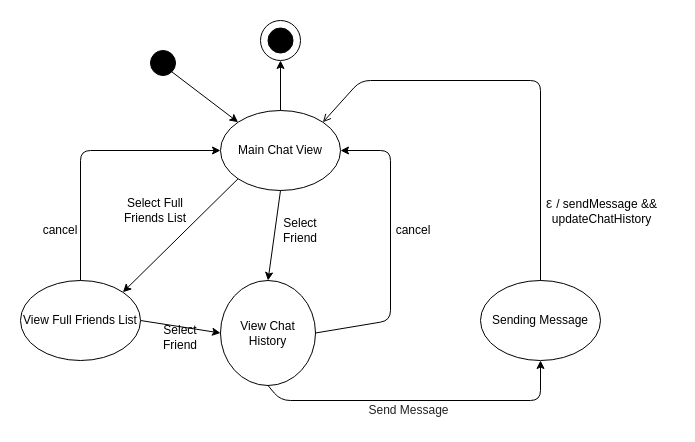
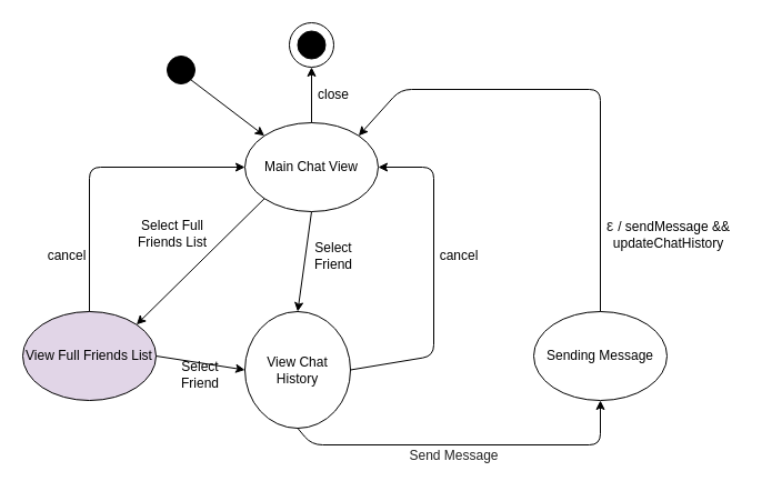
  <mxCell id="0" />
  <mxCell id="1" parent="0" />
  <mxCell id="2" value="Main Chat View" style="ellipse;whiteSpace=wrap;html=1;" vertex="1" parent="1"><mxGeometry x="220" y="110" width="120" height="80" as="geometry" /></mxCell>
  <mxCell id="3" value="View Chat History" style="ellipse;whiteSpace=wrap;html=1;" vertex="1" parent="1"><mxGeometry x="220" y="280" width="95" height="105" as="geometry" /></mxCell>
- <mxCell id="4" value="View Full Friends List" style="ellipse;whiteSpace=wrap;html=1;" vertex="1" parent="1"><mxGeometry x="20" y="280" width="120" height="80" as="geometry" /></mxCell>
+ <mxCell id="4" value="View Full Friends List" style="ellipse;whiteSpace=wrap;html=1;fillColor=#e1d5e7;" vertex="1" parent="1"><mxGeometry x="20" y="280" width="120" height="80" as="geometry" /></mxCell>
  <mxCell id="5" value="Sending Message" style="ellipse;whiteSpace=wrap;html=1;" vertex="1" parent="1"><mxGeometry x="480" y="280" width="120" height="80" as="geometry" /></mxCell>
  <mxCell id="6" value="" style="ellipse;whiteSpace=wrap;html=1;aspect=fixed;strokeColor=#000000;fillColor=#000000;" vertex="1" parent="1"><mxGeometry x="150" y="50" width="25" height="25" as="geometry" /></mxCell>
  <mxCell id="7" value="" style="endArrow=classic;html=1;strokeColor=#000000;entryX=0;entryY=0;entryDx=0;entryDy=0;exitX=1;exitY=1;exitDx=0;exitDy=0;" edge="1" parent="1" source="6" target="2"><mxGeometry width="50" height="50" relative="1" as="geometry"><mxPoint x="80" y="200" as="sourcePoint" /><mxPoint x="237.574" y="121.716" as="targetPoint" /></mxGeometry></mxCell>
  <mxCell id="8" value="" style="endArrow=classic;html=1;strokeColor=#000000;entryX=0.5;entryY=1;entryDx=0;entryDy=0;exitX=0.5;exitY=0;exitDx=0;exitDy=0;" edge="1" parent="1" target="25" source="2"><mxGeometry width="50" height="50" relative="1" as="geometry"><mxPoint x="322.426" y="121.716" as="sourcePoint" /><mxPoint x="470" y="170" as="targetPoint" /></mxGeometry></mxCell>
+ <mxCell id="9" value="close" style="text;html=1;strokeColor=none;fillColor=none;align=center;verticalAlign=middle;whiteSpace=wrap;rounded=0;" vertex="1" parent="1"><mxGeometry x="280" y="75" width="40" height="20" as="geometry" /></mxCell>
  <mxCell id="10" value="" style="endArrow=classic;html=1;exitX=0.5;exitY=1;exitDx=0;exitDy=0;entryX=0.5;entryY=0;entryDx=0;entryDy=0;" edge="1" parent="1" source="2" target="3"><mxGeometry width="50" height="50" relative="1" as="geometry"><mxPoint x="160" y="260" as="sourcePoint" /><mxPoint x="210" y="210" as="targetPoint" /></mxGeometry></mxCell>
  <mxCell id="11" value="" style="endArrow=classic;html=1;exitX=1;exitY=0.5;exitDx=0;exitDy=0;entryX=1;entryY=0.5;entryDx=0;entryDy=0;" edge="1" parent="1" source="3" target="2"><mxGeometry width="50" height="50" relative="1" as="geometry"><mxPoint x="380" y="330" as="sourcePoint" /><mxPoint x="430" y="280" as="targetPoint" /><Array as="points"><mxPoint x="390" y="320" /><mxPoint x="390" y="150" /></Array></mxGeometry></mxCell>
  <mxCell id="12" value="cancel" style="text;html=1;strokeColor=none;fillColor=none;align=center;verticalAlign=middle;whiteSpace=wrap;rounded=0;" vertex="1" parent="1"><mxGeometry x="392.5" y="220" width="40" height="20" as="geometry" /></mxCell>
  <mxCell id="13" value="Select Friend" style="text;html=1;strokeColor=none;fillColor=none;align=center;verticalAlign=middle;whiteSpace=wrap;rounded=0;" vertex="1" parent="1"><mxGeometry x="280" y="220" width="40" height="20" as="geometry" /></mxCell>
  <mxCell id="14" value="" style="endArrow=classic;html=1;entryX=1;entryY=0;entryDx=0;entryDy=0;exitX=0;exitY=1;exitDx=0;exitDy=0;" edge="1" parent="1" source="2" target="4"><mxGeometry width="50" height="50" relative="1" as="geometry"><mxPoint x="60" y="230" as="sourcePoint" /><mxPoint x="110" y="180" as="targetPoint" /></mxGeometry></mxCell>
  <mxCell id="15" value="" style="endArrow=classic;html=1;exitX=0.5;exitY=0;exitDx=0;exitDy=0;entryX=0;entryY=0.5;entryDx=0;entryDy=0;" edge="1" parent="1" source="4" target="2"><mxGeometry width="50" height="50" relative="1" as="geometry"><mxPoint x="50" y="240" as="sourcePoint" /><mxPoint x="100" y="190" as="targetPoint" /><Array as="points"><mxPoint x="80" y="150" /></Array></mxGeometry></mxCell>
  <mxCell id="16" value="cancel" style="text;html=1;strokeColor=none;fillColor=none;align=center;verticalAlign=middle;whiteSpace=wrap;rounded=0;" vertex="1" parent="1"><mxGeometry x="40" y="220" width="40" height="20" as="geometry" /></mxCell>
  <mxCell id="17" value="Select Full Friends List" style="text;html=1;strokeColor=none;fillColor=none;align=center;verticalAlign=middle;whiteSpace=wrap;rounded=0;" vertex="1" parent="1"><mxGeometry x="120" y="200" width="70" height="20" as="geometry" /></mxCell>
  <mxCell id="18" value="" style="endArrow=classic;html=1;entryX=0;entryY=0.5;entryDx=0;entryDy=0;exitX=1;exitY=0.5;exitDx=0;exitDy=0;" edge="1" parent="1" source="4" target="3"><mxGeometry width="50" height="50" relative="1" as="geometry"><mxPoint x="110" y="460" as="sourcePoint" /><mxPoint x="160" y="410" as="targetPoint" /></mxGeometry></mxCell>
  <mxCell id="19" value="Select Friend" style="text;html=1;strokeColor=none;fillColor=none;align=center;verticalAlign=middle;whiteSpace=wrap;rounded=0;" vertex="1" parent="1"><mxGeometry x="160" y="327" width="40" height="20" as="geometry" /></mxCell>
  <mxCell id="20" value="" style="endArrow=classic;html=1;exitX=0.5;exitY=1;exitDx=0;exitDy=0;entryX=0.5;entryY=1;entryDx=0;entryDy=0;" edge="1" parent="1" source="3" target="5"><mxGeometry width="50" height="50" relative="1" as="geometry"><mxPoint x="280" y="480" as="sourcePoint" /><mxPoint x="330" y="430" as="targetPoint" /><Array as="points"><mxPoint x="280" y="400" /><mxPoint x="540" y="400" /></Array></mxGeometry></mxCell>
  <mxCell id="21" value="&lt;font style=&quot;font-size: 12px&quot;&gt;&lt;font color=&quot;#222222&quot; face=&quot;sans-serif&quot; style=&quot;font-size: 12px&quot;&gt;&lt;span style=&quot;background-color: rgb(255 , 255 , 255)&quot;&gt;Send Message&lt;/span&gt;&lt;/font&gt;&lt;/font&gt;" style="text;html=1;strokeColor=none;fillColor=none;align=center;verticalAlign=middle;whiteSpace=wrap;rounded=0;" vertex="1" parent="1"><mxGeometry x="337" y="400" width="143" height="20" as="geometry" /></mxCell>
- <mxCell id="22" value="" style="endArrow=open;html=1;entryX=1;entryY=0;entryDx=0;entryDy=0;exitX=0.5;exitY=0;exitDx=0;exitDy=0;" edge="1" parent="1" source="5" target="2"><mxGeometry width="50" height="50" relative="1" as="geometry"><mxPoint x="510" y="210" as="sourcePoint" /><mxPoint x="540" y="140" as="targetPoint" /><Array as="points"><mxPoint x="540" y="80" /><mxPoint x="360" y="80" /></Array></mxGeometry></mxCell>
+ <mxCell id="22" value="" style="endArrow=classic;html=1;entryX=1;entryY=0;entryDx=0;entryDy=0;exitX=0.5;exitY=0;exitDx=0;exitDy=0;" edge="1" parent="1" source="5" target="2"><mxGeometry width="50" height="50" relative="1" as="geometry"><mxPoint x="510" y="210" as="sourcePoint" /><mxPoint x="540" y="140" as="targetPoint" /><Array as="points"><mxPoint x="540" y="80" /><mxPoint x="360" y="80" /></Array></mxGeometry></mxCell>
  <mxCell id="23" value="" style="group" vertex="1" connectable="0" parent="1"><mxGeometry x="260" y="20" width="40" height="40" as="geometry" /></mxCell>
  <mxCell id="24" value="" style="ellipse;whiteSpace=wrap;html=1;aspect=fixed;strokeColor=#000000;fillColor=#000000;" vertex="1" parent="23"><mxGeometry x="7.5" y="7.5" width="25" height="25" as="geometry" /></mxCell>
  <mxCell id="25" value="" style="ellipse;whiteSpace=wrap;html=1;aspect=fixed;strokeColor=#000000;fillColor=none;" vertex="1" parent="23"><mxGeometry width="40" height="40" as="geometry" /></mxCell>
  <mxCell id="26" value="&lt;font style=&quot;font-size: 12px&quot;&gt;&lt;span style=&quot;color: rgb(34 , 34 , 34) ; font-family: sans-serif ; font-size: 14px ; background-color: rgb(255 , 255 , 255)&quot;&gt;ε&amp;nbsp;&lt;/span&gt;/ sendMessage&lt;/font&gt;&amp;nbsp;&amp;amp;&amp;amp; updateChatHistory" style="text;html=1;strokeColor=none;fillColor=none;align=center;verticalAlign=middle;whiteSpace=wrap;rounded=0;" vertex="1" parent="1"><mxGeometry x="530" y="200" width="143" height="20" as="geometry" /></mxCell>
